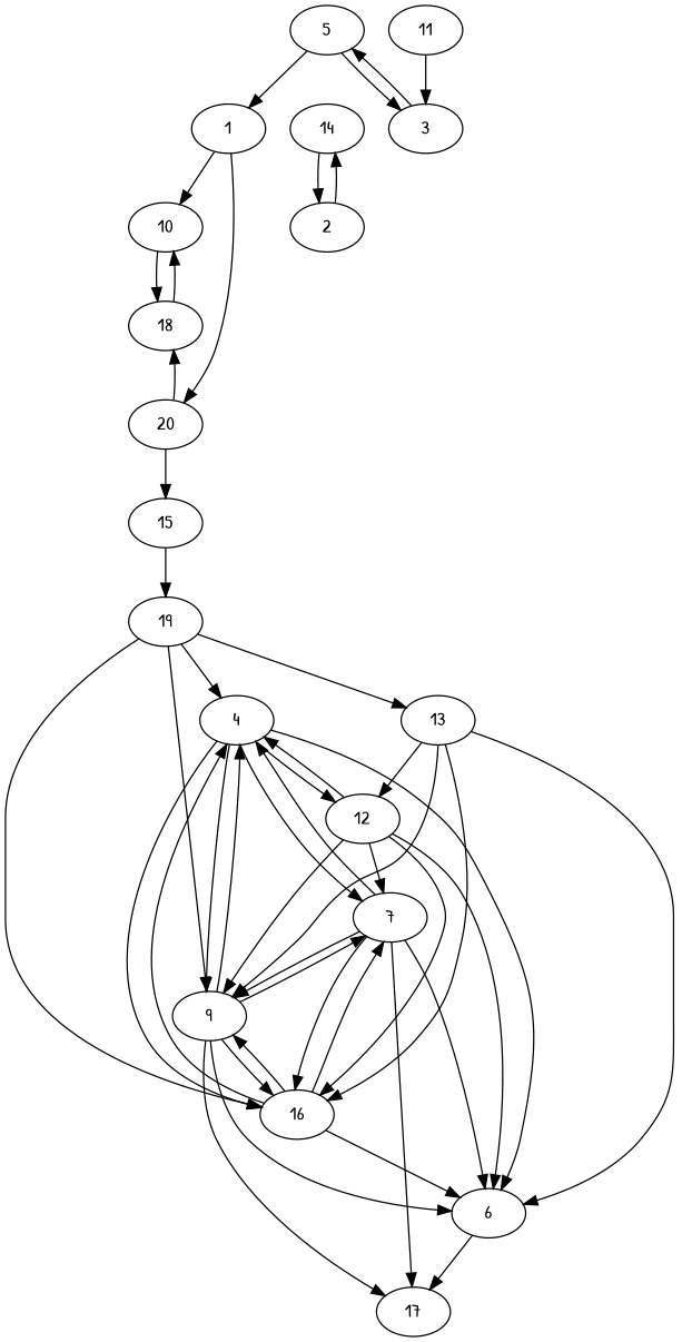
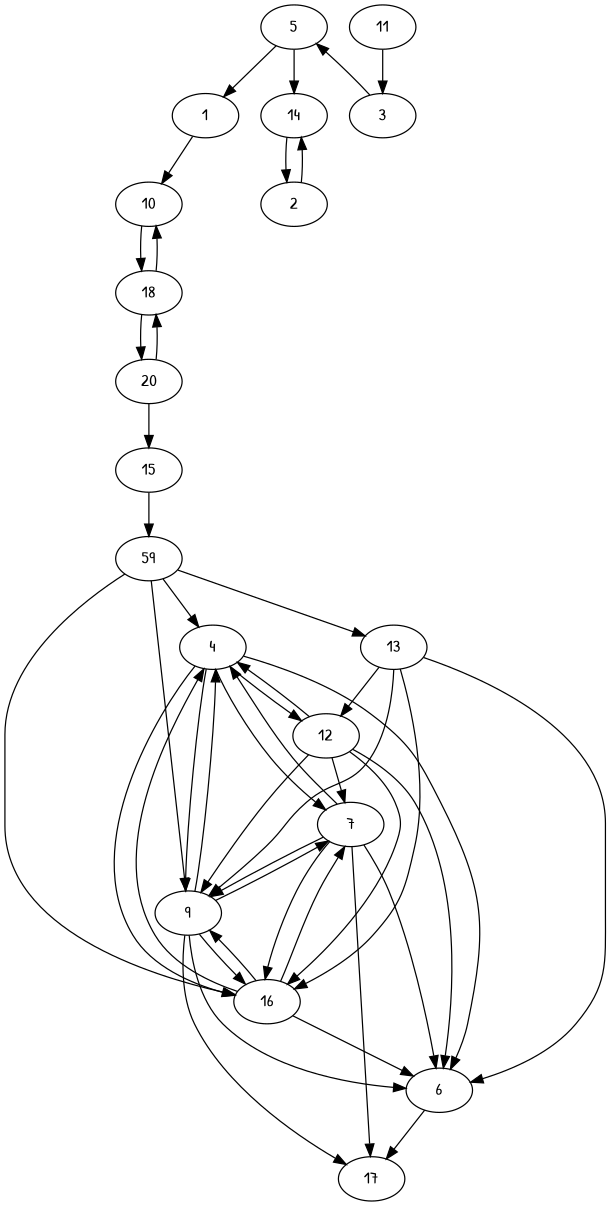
  digraph {
    fontname="Patrick Hand"
    node [fontname="Patrick Hand"]
    edge [fontname="Patrick Hand"]
    1
    10
    18
    20
    2
    14
    3
    5
    4
    6
    7
    9
    12
    16
    17
    11
    15
    13
-   19
+   19 [label=59]
    1 -> 10
    10 -> 18
    18 -> 10
-   1 -> 20
+   18 -> 20
    20 -> 18
    20 -> 15
    2 -> 14
    14 -> 2
    3 -> 5
    5 -> 1
-   5 -> 3
+   5 -> 14
    4 -> 6
    4 -> 7
    4 -> 9
    4 -> 12
    4 -> 16
    6 -> 17
    7 -> 4
    7 -> 6
    7 -> 9
    7 -> 16
    7 -> 17
    9 -> 4
    9 -> 6
    9 -> 7
    9 -> 16
    9 -> 17
    12 -> 4
    12 -> 6
    12 -> 7
    12 -> 9
    12 -> 16
    16 -> 4
    16 -> 6
    16 -> 7
    16 -> 9
    11 -> 3
    15 -> 19
    13 -> 6
    13 -> 9
    13 -> 12
    13 -> 16
    19 -> 4
    19 -> 9
    19 -> 16
    19 -> 13
  }
